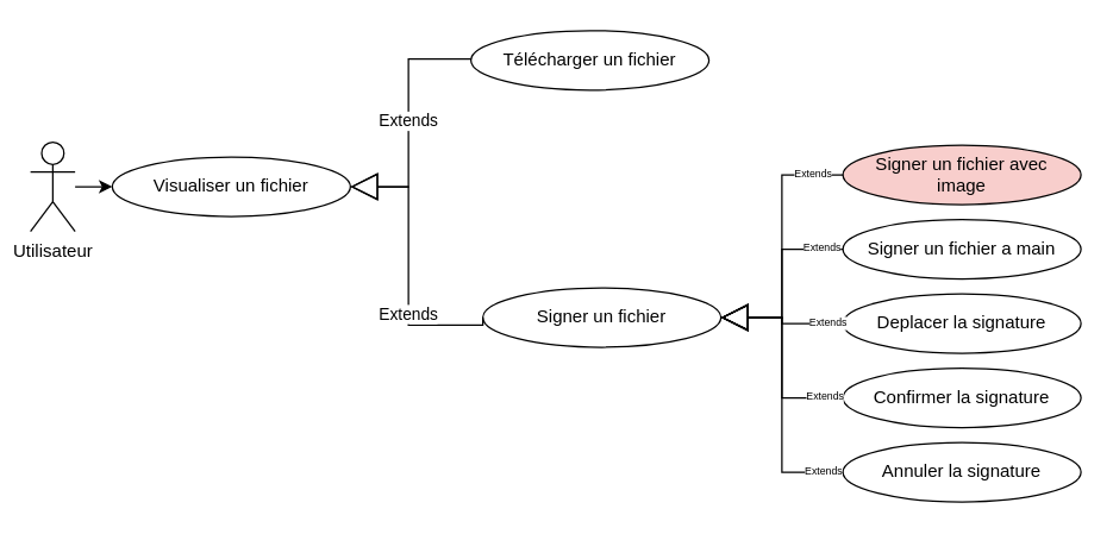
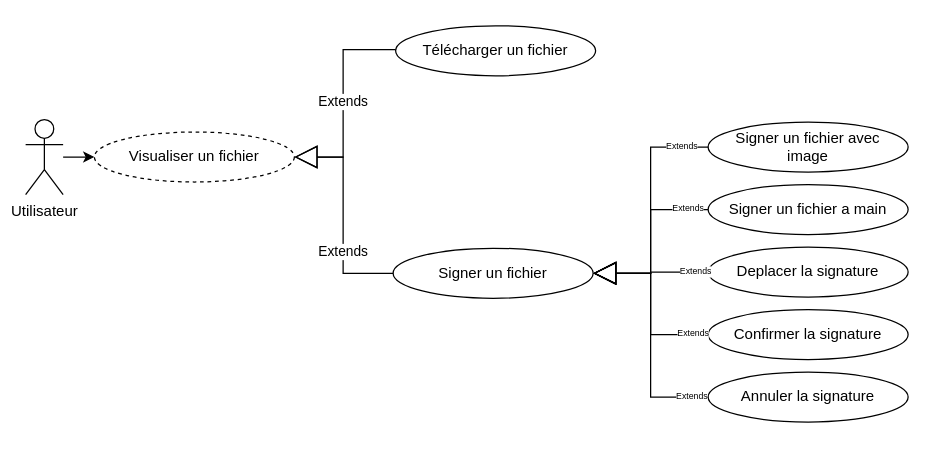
  <mxCell id="0" />
  <mxCell id="1" parent="0" />
  <mxCell id="2" style="edgeStyle=orthogonalEdgeStyle;rounded=0;orthogonalLoop=1;jettySize=auto;html=1;entryX=0;entryY=0.5;entryDx=0;entryDy=0;" parent="1" source="3" target="4" edge="1"><mxGeometry relative="1" as="geometry" /></mxCell>
  <mxCell id="3" value="Utilisateur" style="shape=umlActor;verticalLabelPosition=bottom;verticalAlign=top;html=1;outlineConnect=0;" parent="1" vertex="1"><mxGeometry x="20" y="95" width="30" height="60" as="geometry" /></mxCell>
- <mxCell id="4" value="&lt;div&gt;Visualiser un&amp;nbsp;&lt;span style=&quot;background-color: initial;&quot;&gt;fichier&lt;/span&gt;&lt;/div&gt;" style="ellipse;whiteSpace=wrap;html=1;" parent="1" vertex="1"><mxGeometry x="75" y="105" width="160" height="40" as="geometry" /></mxCell>
- <mxCell id="5" value="&lt;div&gt;Signer un&amp;nbsp;&lt;span style=&quot;background-color: initial;&quot;&gt;fichier&lt;/span&gt;&lt;/div&gt;" style="ellipse;whiteSpace=wrap;html=1;" parent="1" vertex="1"><mxGeometry x="324" y="193" width="160" height="40" as="geometry" /></mxCell>
+ <mxCell id="4" value="&lt;div&gt;Visualiser un&amp;nbsp;&lt;span style=&quot;background-color: initial;&quot;&gt;fichier&lt;/span&gt;&lt;/div&gt;" style="ellipse;whiteSpace=wrap;html=1;dashed=1;" parent="1" vertex="1"><mxGeometry x="75" y="105" width="160" height="40" as="geometry" /></mxCell>
+ <mxCell id="5" value="&lt;div&gt;Signer un&amp;nbsp;&lt;span style=&quot;background-color: initial;&quot;&gt;fichier&lt;/span&gt;&lt;/div&gt;" style="ellipse;whiteSpace=wrap;html=1;" parent="1" vertex="1"><mxGeometry x="314" y="198" width="160" height="40" as="geometry" /></mxCell>
  <mxCell id="6" value="Extends" style="endArrow=block;endSize=16;endFill=0;html=1;rounded=0;exitX=0;exitY=0.5;exitDx=0;exitDy=0;entryX=1;entryY=0.5;entryDx=0;entryDy=0;edgeStyle=orthogonalEdgeStyle;" parent="1" source="5" target="4" edge="1"><mxGeometry x="-0.333" width="160" relative="1" as="geometry"><mxPoint x="245" y="135" as="sourcePoint" /><mxPoint x="405" y="135" as="targetPoint" /><mxPoint as="offset" /><Array as="points"><mxPoint x="274" y="218" /><mxPoint x="274" y="125" /></Array></mxGeometry></mxCell>
- <mxCell id="7" value="&lt;div&gt;Signer un&amp;nbsp;&lt;span style=&quot;background-color: initial;&quot;&gt;fichier&amp;nbsp;&lt;/span&gt;avec&lt;/div&gt;&lt;div&gt;image&lt;/div&gt;" style="ellipse;whiteSpace=wrap;html=1;fillColor=#f8cecc;" parent="1" vertex="1"><mxGeometry x="566" y="97" width="160" height="40" as="geometry" /></mxCell>
+ <mxCell id="7" value="&lt;div&gt;Signer un&amp;nbsp;&lt;span style=&quot;background-color: initial;&quot;&gt;fichier&amp;nbsp;&lt;/span&gt;avec&lt;/div&gt;&lt;div&gt;image&lt;/div&gt;" style="ellipse;whiteSpace=wrap;html=1;" parent="1" vertex="1"><mxGeometry x="566" y="97" width="160" height="40" as="geometry" /></mxCell>
  <mxCell id="8" value="&lt;div&gt;Signer un&amp;nbsp;&lt;span style=&quot;background-color: initial;&quot;&gt;fichier a main&lt;/span&gt;&lt;/div&gt;" style="ellipse;whiteSpace=wrap;html=1;" parent="1" vertex="1"><mxGeometry x="566" y="147" width="160" height="40" as="geometry" /></mxCell>
  <mxCell id="9" value="Extends" style="endArrow=block;endSize=16;endFill=0;html=1;rounded=0;exitX=0;exitY=0.5;exitDx=0;exitDy=0;entryX=1;entryY=0.5;entryDx=0;entryDy=0;edgeStyle=orthogonalEdgeStyle;fontSize=7;" parent="1" source="7" target="5" edge="1"><mxGeometry x="-0.778" width="160" relative="1" as="geometry"><mxPoint x="489" y="115" as="sourcePoint" /><mxPoint x="395" y="185" as="targetPoint" /><mxPoint as="offset" /></mxGeometry></mxCell>
  <mxCell id="10" value="Extends" style="endArrow=block;endSize=16;endFill=0;html=1;rounded=0;exitX=0;exitY=0.5;exitDx=0;exitDy=0;entryX=1;entryY=0.5;entryDx=0;entryDy=0;edgeStyle=orthogonalEdgeStyle;fontSize=7;" parent="1" source="8" target="5" edge="1"><mxGeometry x="-0.778" width="160" relative="1" as="geometry"><mxPoint x="525" y="25" as="sourcePoint" /><mxPoint x="475" y="65" as="targetPoint" /><mxPoint as="offset" /></mxGeometry></mxCell>
  <mxCell id="11" value="&lt;div&gt;Deplacer la signature&lt;/div&gt;" style="ellipse;whiteSpace=wrap;html=1;" parent="1" vertex="1"><mxGeometry x="566" y="197" width="160" height="40" as="geometry" /></mxCell>
  <mxCell id="12" value="Extends" style="endArrow=block;endSize=16;endFill=0;html=1;rounded=0;exitX=0;exitY=0.5;exitDx=0;exitDy=0;entryX=1;entryY=0.5;entryDx=0;entryDy=0;edgeStyle=orthogonalEdgeStyle;fontSize=7;" parent="1" source="11" target="5" edge="1"><mxGeometry x="-0.778" width="160" relative="1" as="geometry"><mxPoint x="525" y="105" as="sourcePoint" /><mxPoint x="455" y="65" as="targetPoint" /><mxPoint as="offset" /></mxGeometry></mxCell>
  <mxCell id="13" value="&lt;div&gt;Confirmer la signature&lt;/div&gt;" style="ellipse;whiteSpace=wrap;html=1;" parent="1" vertex="1"><mxGeometry x="566" y="247" width="160" height="40" as="geometry" /></mxCell>
  <mxCell id="14" value="&lt;div&gt;Annuler la signature&lt;/div&gt;" style="ellipse;whiteSpace=wrap;html=1;" parent="1" vertex="1"><mxGeometry x="566" y="297" width="160" height="40" as="geometry" /></mxCell>
  <mxCell id="15" value="Extends" style="endArrow=block;endSize=16;endFill=0;html=1;rounded=0;exitX=0;exitY=0.5;exitDx=0;exitDy=0;entryX=1;entryY=0.5;entryDx=0;entryDy=0;edgeStyle=orthogonalEdgeStyle;fontSize=7;" parent="1" source="13" target="5" edge="1"><mxGeometry x="-0.826" width="160" relative="1" as="geometry"><mxPoint x="525" y="165" as="sourcePoint" /><mxPoint x="455" y="65" as="targetPoint" /><mxPoint as="offset" /></mxGeometry></mxCell>
  <mxCell id="16" value="Extends" style="endArrow=block;endSize=16;endFill=0;html=1;rounded=0;exitX=0;exitY=0.5;exitDx=0;exitDy=0;edgeStyle=orthogonalEdgeStyle;fontSize=7;entryX=1;entryY=0.5;entryDx=0;entryDy=0;" parent="1" source="14" target="5" edge="1"><mxGeometry x="-0.862" width="160" relative="1" as="geometry"><mxPoint x="525" y="225" as="sourcePoint" /><mxPoint x="445" y="55" as="targetPoint" /><mxPoint as="offset" /></mxGeometry></mxCell>
  <mxCell id="17" value="&lt;div&gt;Télécharger un fichier&lt;/div&gt;" style="ellipse;whiteSpace=wrap;html=1;" vertex="1" parent="1"><mxGeometry x="316" y="20" width="160" height="40" as="geometry" /></mxCell>
  <mxCell id="18" value="Extends" style="endArrow=block;endSize=16;endFill=0;html=1;edgeStyle=orthogonalEdgeStyle;entryX=1;entryY=0.5;entryDx=0;entryDy=0;rounded=0;" edge="1" parent="1" source="17" target="4"><mxGeometry width="160" relative="1" as="geometry"><mxPoint x="269" y="146" as="sourcePoint" /><mxPoint x="429" y="146" as="targetPoint" /><Array as="points"><mxPoint x="274" y="39" /><mxPoint x="274" y="125" /></Array></mxGeometry></mxCell>
